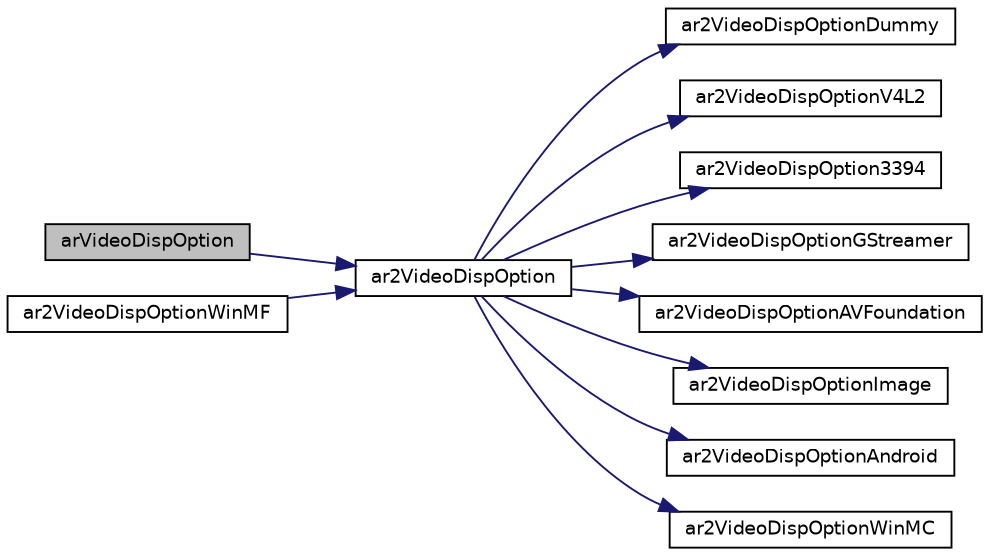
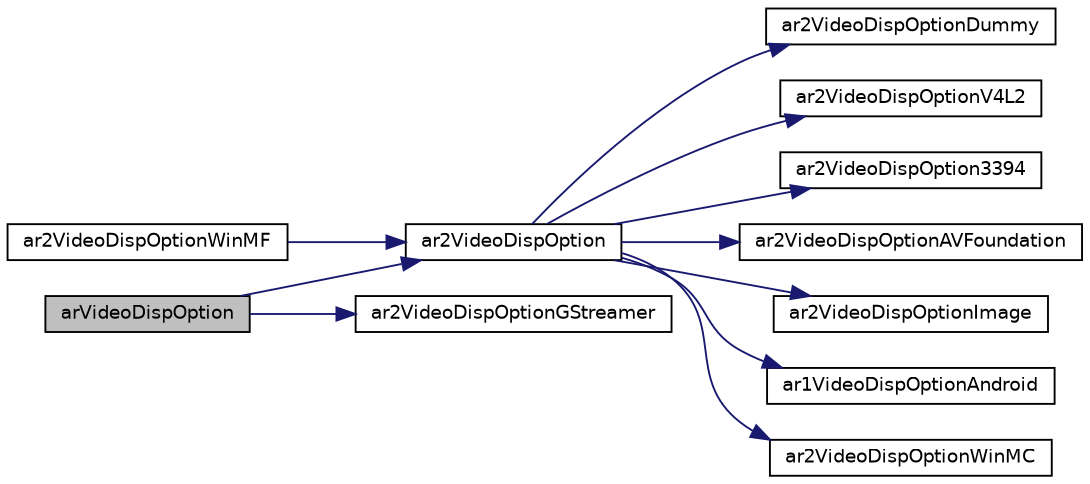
  digraph {
    rankdir=LR
    node [color=black fillcolor=white fontname=Helvetica fontsize=10 shape=record style=filled]
    edge [color=midnightblue fontname=Helvetica fontsize=10 labelfontname=Helvetica labelfontsize=10 style=solid]
    n1 [fillcolor=grey75 fontcolor=black height=0.2 label=arVideoDispOption width=0.4]
    n2 [height=0.2 label=ar2VideoDispOption width=0.4]
    n3 [height=0.2 label=ar2VideoDispOptionDummy width=0.4]
    n4 [height=0.2 label=ar2VideoDispOptionV4L2 width=0.4]
    n5 [height=0.2 label=ar2VideoDispOption3394 width=0.4]
    n6 [height=0.2 label=ar2VideoDispOptionGStreamer width=0.4]
    n7 [height=0.2 label=ar2VideoDispOptionAVFoundation width=0.4]
    n8 [height=0.2 label=ar2VideoDispOptionImage width=0.4]
-   n9 [height=0.2 label=ar2VideoDispOptionAndroid width=0.4]
+   n9 [height=0.2 label=ar1VideoDispOptionAndroid width=0.4]
    n10 [height=0.2 label=ar2VideoDispOptionWinMC width=0.4]
    n11 [height=0.2 label=ar2VideoDispOptionWinMF width=0.4]
    n1 -> n2
    n2 -> n3
    n2 -> n4
    n2 -> n5
-   n2 -> n6
+   n1 -> n6
    n2 -> n7
    n2 -> n8
    n2 -> n9
    n2 -> n10
    n11 -> n2
  }
